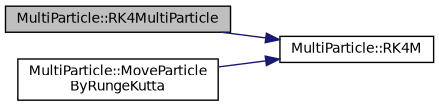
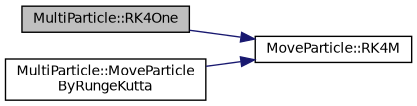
  digraph {
    rankdir=RL
    node [color=black fillcolor=white fontname=Helvetica fontsize=10 shape=record style=filled]
    edge [color=midnightblue dir=back fontname=Helvetica fontsize=10 labelfontname=Helvetica labelfontsize=10 style=solid]
-   n1 [fillcolor=grey75 fontcolor=black height=0.2 label="MultiParticle::RK4MultiParticle" width=0.4]
-   n2 [height=0.2 label="MultiParticle::RK4M" width=0.4]
+   n1 [fillcolor=grey75 fontcolor=black height=0.2 label="MultiParticle::RK4One" width=0.4]
+   n2 [height=0.2 label="MoveParticle::RK4M" width=0.4]
    n3 [height=0.2 label="MultiParticle::MoveParticle\lByRungeKutta" width=0.4]
    n2 -> n1
    n2 -> n3
  }
